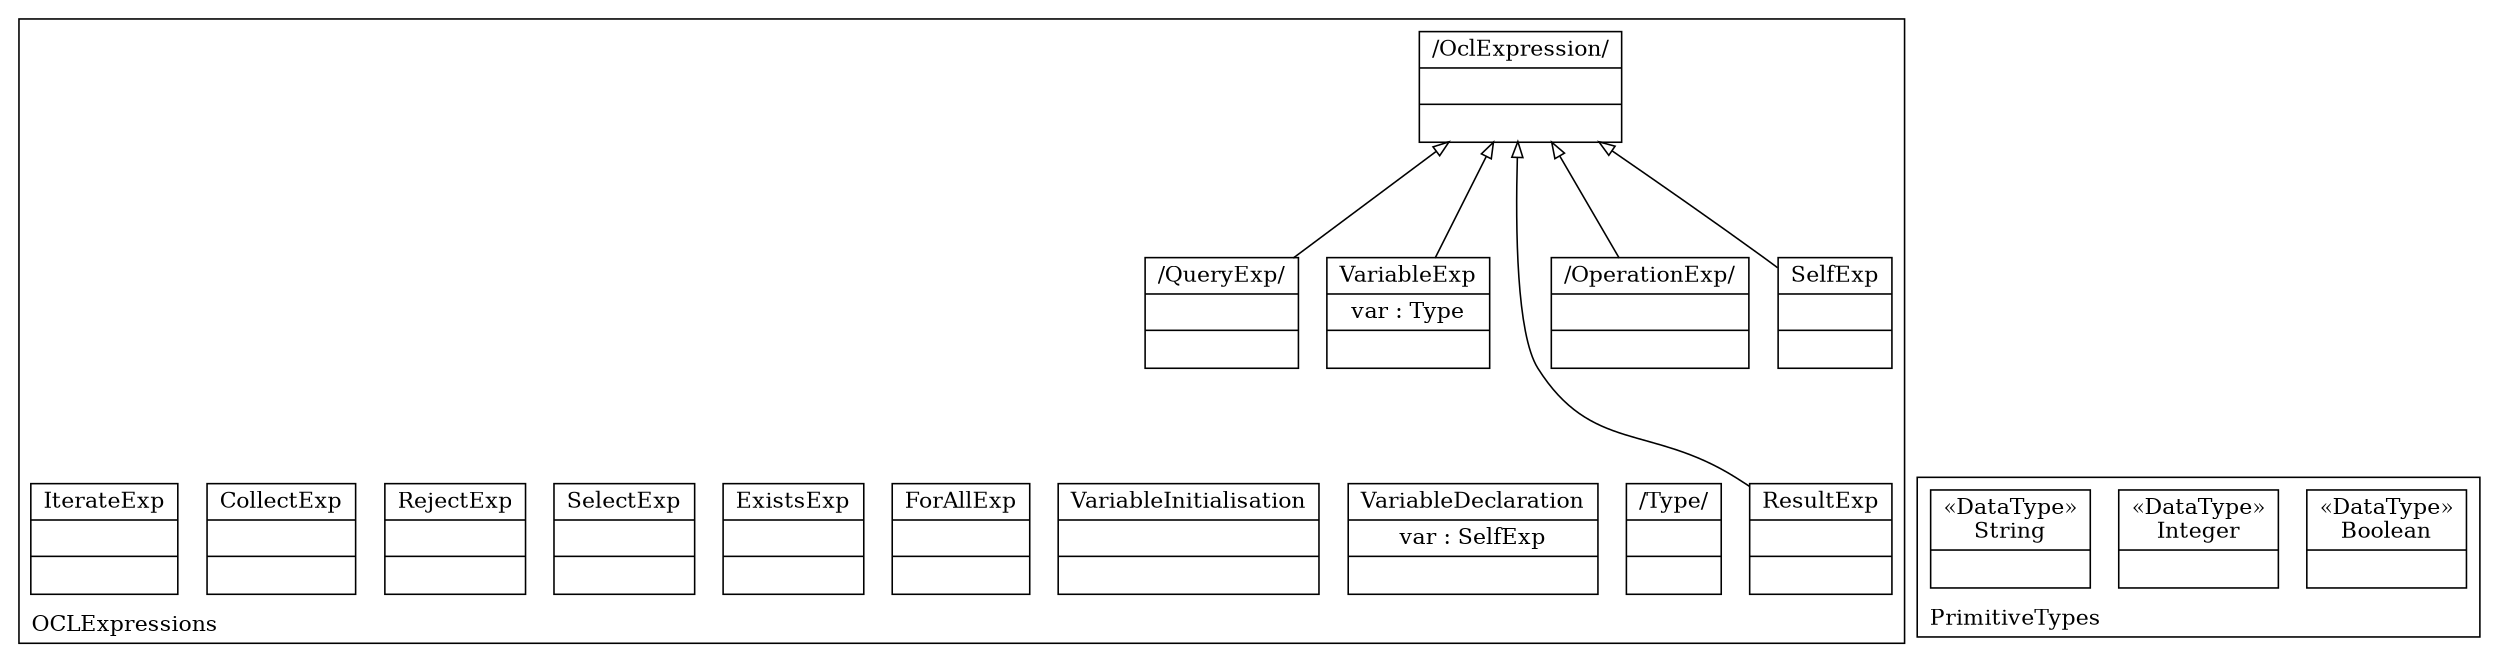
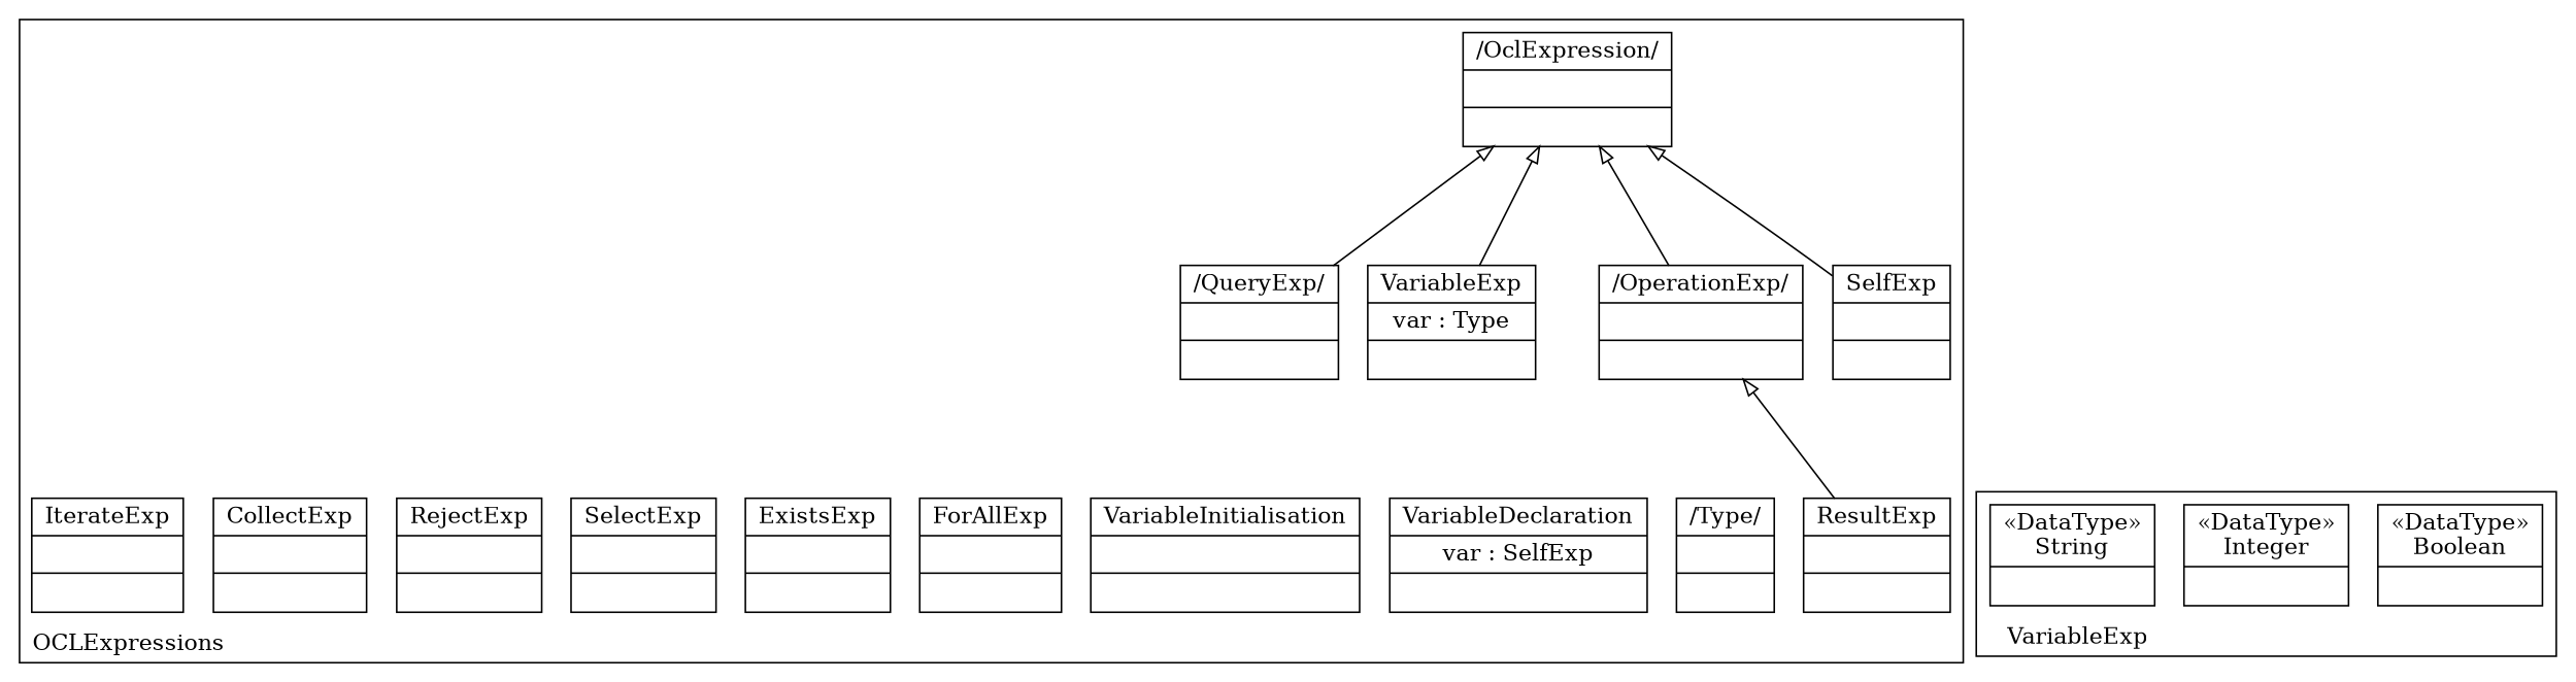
  digraph {
    compound=true
    labeljust=l
    labelloc=t
    nodeSep=0.75
    rankdir=BT
    node [shape=record]
    edge [arrowhead=onormal constraint=true group=OclExpression minlen=2]
    n1 [label="{/OclExpression/| | }"]
    n2 [label="{SelfExp| | }"]
    n3 [label="{ResultExp| | }"]
    n4 [label="{VariableExp|var : Type| }"]
    n5 [label="{/OperationExp/| | }"]
    n6 [label="{/QueryExp/| | }"]
    n7 [label="{/Type/| | }"]
    n8 [label="{VariableDeclaration|var : SelfExp| }"]
    n9 [label="{VariableInitialisation| | }"]
    n10 [label="{ForAllExp| | }"]
    n11 [label="{ExistsExp| | }"]
    n12 [label="{SelectExp| | }"]
    n13 [label="{RejectExp| | }"]
    n14 [label="{CollectExp| | }"]
    n15 [label="{IterateExp| | }"]
    n16 [label="{&#171;DataType&#187;\nBoolean|}"]
    n17 [label="{&#171;DataType&#187;\nInteger|}"]
    n18 [label="{&#171;DataType&#187;\nString|}"]
    subgraph cluster_1 {
      color=black
      label=OCLExpressions
      n1
      n2
      n3
      n4
      n5
      n6
      n7
      n8
      n9
      n10
      n11
      n12
      n13
      n14
      n15
    }
    subgraph cluster_2 {
      color=black
-     label=PrimitiveTypes
+     label=VariableExp
      n16
      n17
      n18
    }
    n2 -> n1
-   n3 -> n1
+   n3 -> n5
    n4 -> n1
    n5 -> n1
    n6 -> n1
  }
